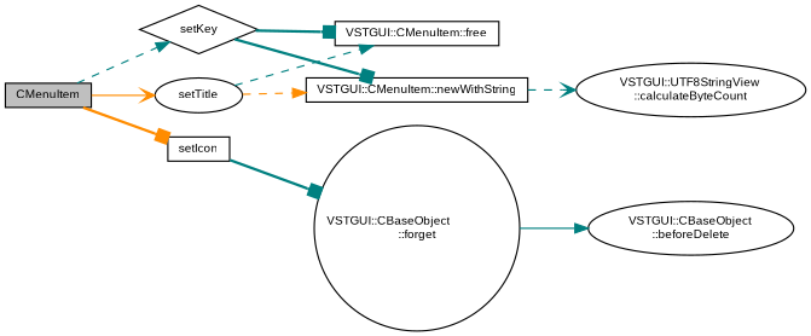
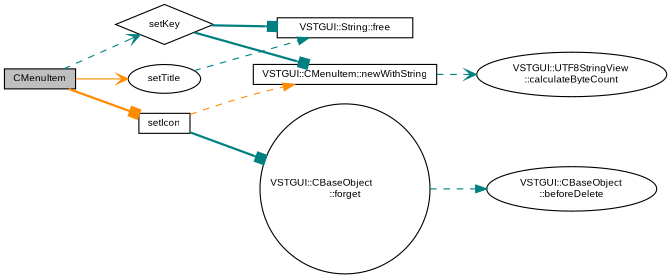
  digraph {
    rankdir=LR
    node [color=black fontname=Arial fontsize=9 shape=box]
    edge [arrowhead=box color=teal fontname=Arial fontsize=9 labelfontname=Arial labelfontsize=9 style=dashed]
    n1 [fillcolor=grey75 fontcolor=black height=0.2 label=CMenuItem style=filled width=0.4]
    n2 [height=0.2 label=setTitle shape=ellipse width=0.4]
    n3 [height=0.2 label=setKey shape=diamond width=0.4]
    n4 [height=0.2 label=setIcon width=0.4]
-   n5 [height=0.2 label="VSTGUI::CMenuItem::free" width=0.4]
+   n5 [height=0.2 label="VSTGUI::String::free" width=0.4]
    n6 [height=0.2 label="VSTGUI::CMenuItem::newWithString" width=0.4]
    n7 [height=0.2 label="VSTGUI::CBaseObject\l::forget" shape=circle width=0.4]
    n8 [height=0.2 label="VSTGUI::UTF8StringView\l::calculateByteCount" shape=ellipse width=0.4]
    n9 [height=0.2 label="VSTGUI::CBaseObject\l::beforeDelete" shape=ellipse width=0.4]
    n1 -> n2 [arrowhead=vee color=darkorange style=solid]
-   n1 -> n3 [arrowhead=normal]
+   n1 -> n3 [arrowhead=vee]
    n1 -> n4 [color=darkorange style=bold]
    n2 -> n5 [arrowhead=normal]
-   n2 -> n6 [arrowhead=normal color=darkorange]
+   n4 -> n6 [arrowhead=normal color=darkorange]
    n3 -> n5 [style=bold]
    n3 -> n6 [style=bold]
    n4 -> n7 [style=bold]
    n6 -> n8 [arrowhead=vee]
-   n7 -> n9 [arrowhead=normal style=solid]
+   n7 -> n9 [arrowhead=normal]
  }
